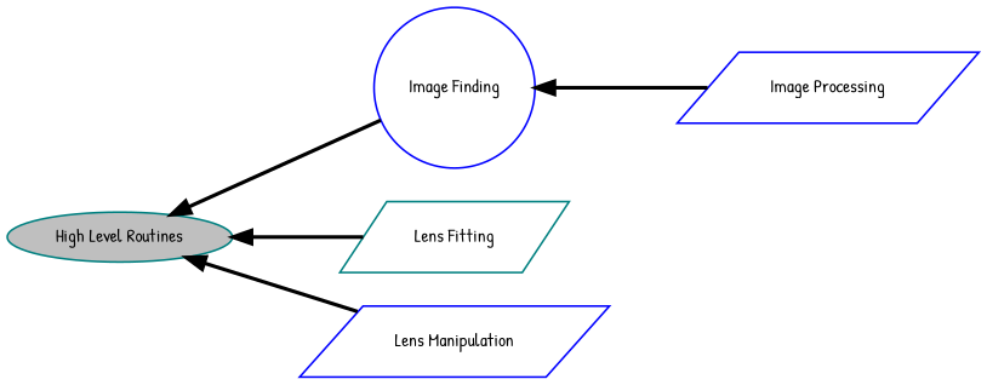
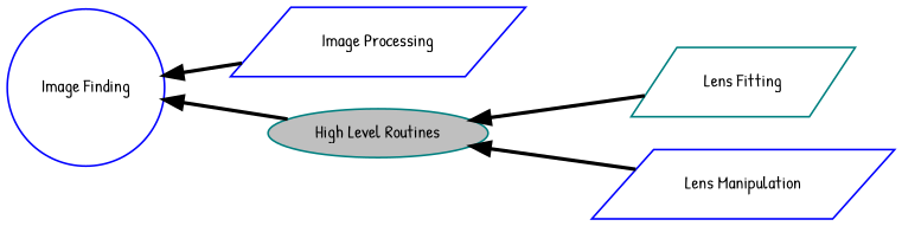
  digraph {
    fontname="Patrick Hand"
    rankdir=LR
    node [color=blue fillcolor=white fontname="Patrick Hand" fontsize=10 shape=parallelogram style=filled]
    edge [dir=back fontname="Patrick Hand" fontsize=10 labelfontname=Helvetica labelfontsize=10 shape=plaintext style=bold]
    n1 [height=0.2 label="Image Finding" shape=circle width=0.4]
    n2 [height=0.2 label="Image Processing" width=0.4]
    n3 [color=teal height=0.2 label="Lens Fitting" width=0.4]
    n4 [color=teal fillcolor=grey75 fontcolor=black height=0.2 label="High Level Routines" shape=ellipse width=0.4]
    n5 [height=0.2 label="Lens Manipulation" width=0.4]
    n1 -> n2
-   n4 -> n1
+   n1 -> n4
    n4 -> n3
    n4 -> n5
  }
